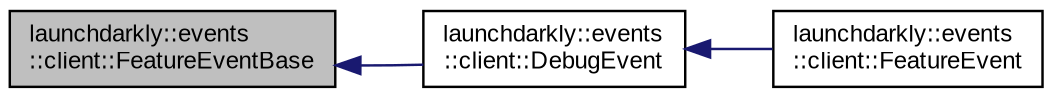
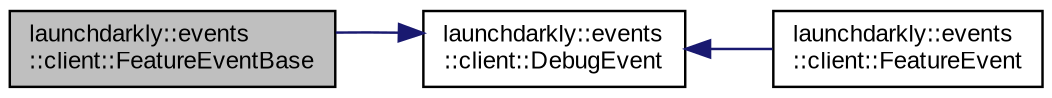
  digraph {
    fontname="Liberation Sans"
    rankdir=LR
    node [color=black fillcolor=white fontname="Liberation Sans" fontsize=10 shape=record style=filled]
    edge [color=midnightblue dir=back fontname="Liberation Sans" fontsize=10 labelfontname=Helvetica labelfontsize=10 style=solid]
    n1 [fillcolor=grey75 fontcolor=black height=0.2 label="launchdarkly::events\l::client::FeatureEventBase" width=0.4]
    n2 [height=0.2 label="launchdarkly::events\l::client::DebugEvent" width=0.4]
    n3 [height=0.2 label="launchdarkly::events\l::client::FeatureEvent" width=0.4]
-   n1 -> n2
+   n2 -> n1
    n2 -> n3
  }
